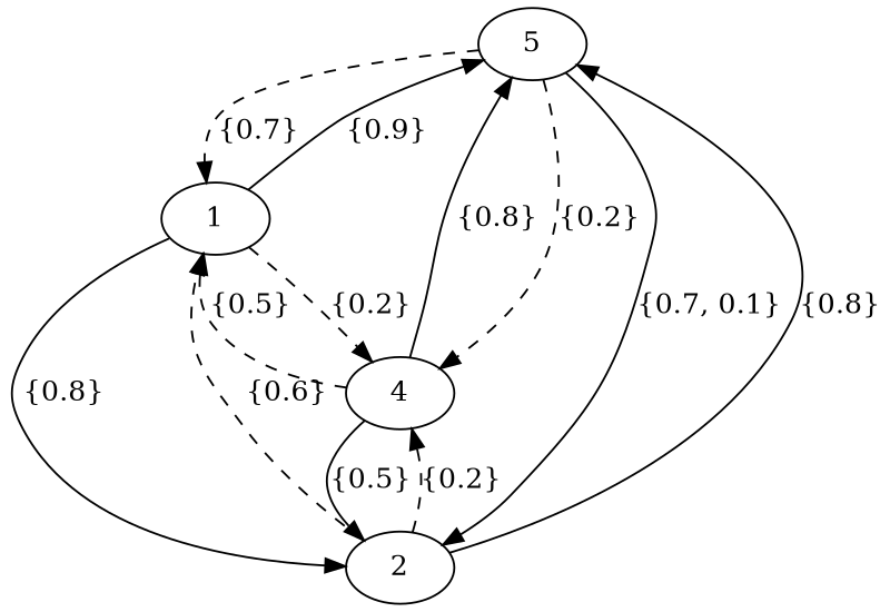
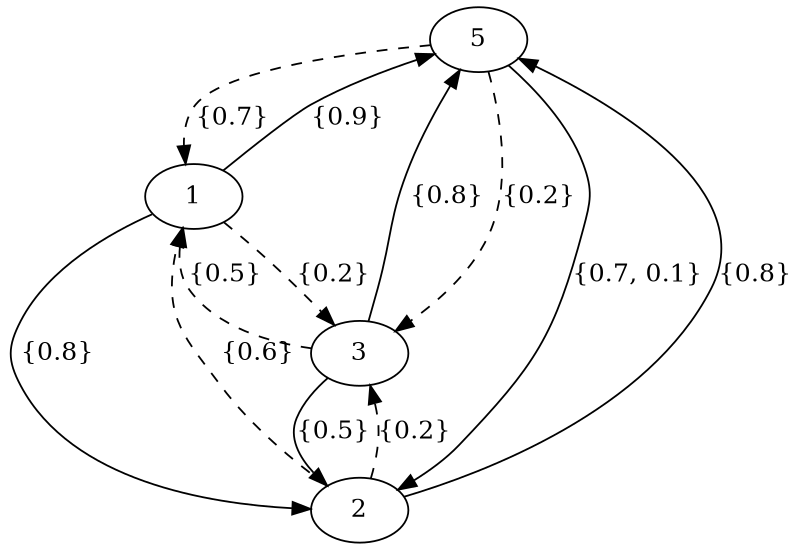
  digraph {
    edge [style=dashed]
    n1 [label=5]
    1
    2
-   3 [label=4]
+   3
    n1 -> 1 [label="{0.7}"]
    n1 -> 2 [label="{0.7, 0.1}" style=solid]
    n1 -> 3 [label="{0.2}"]
    1 -> n1 [label="{0.9}" style=solid]
    1 -> 2 [label="{0.8}" style=solid]
    1 -> 3 [label="{0.2}"]
    2 -> n1 [label="{0.8}" style=solid]
    2 -> 1 [label="{0.6}"]
    2 -> 3 [label="{0.2}"]
    3 -> n1 [label="{0.8}" style=solid]
    3 -> 1 [label="{0.5}"]
    3 -> 2 [label="{0.5}" style=solid]
  }
